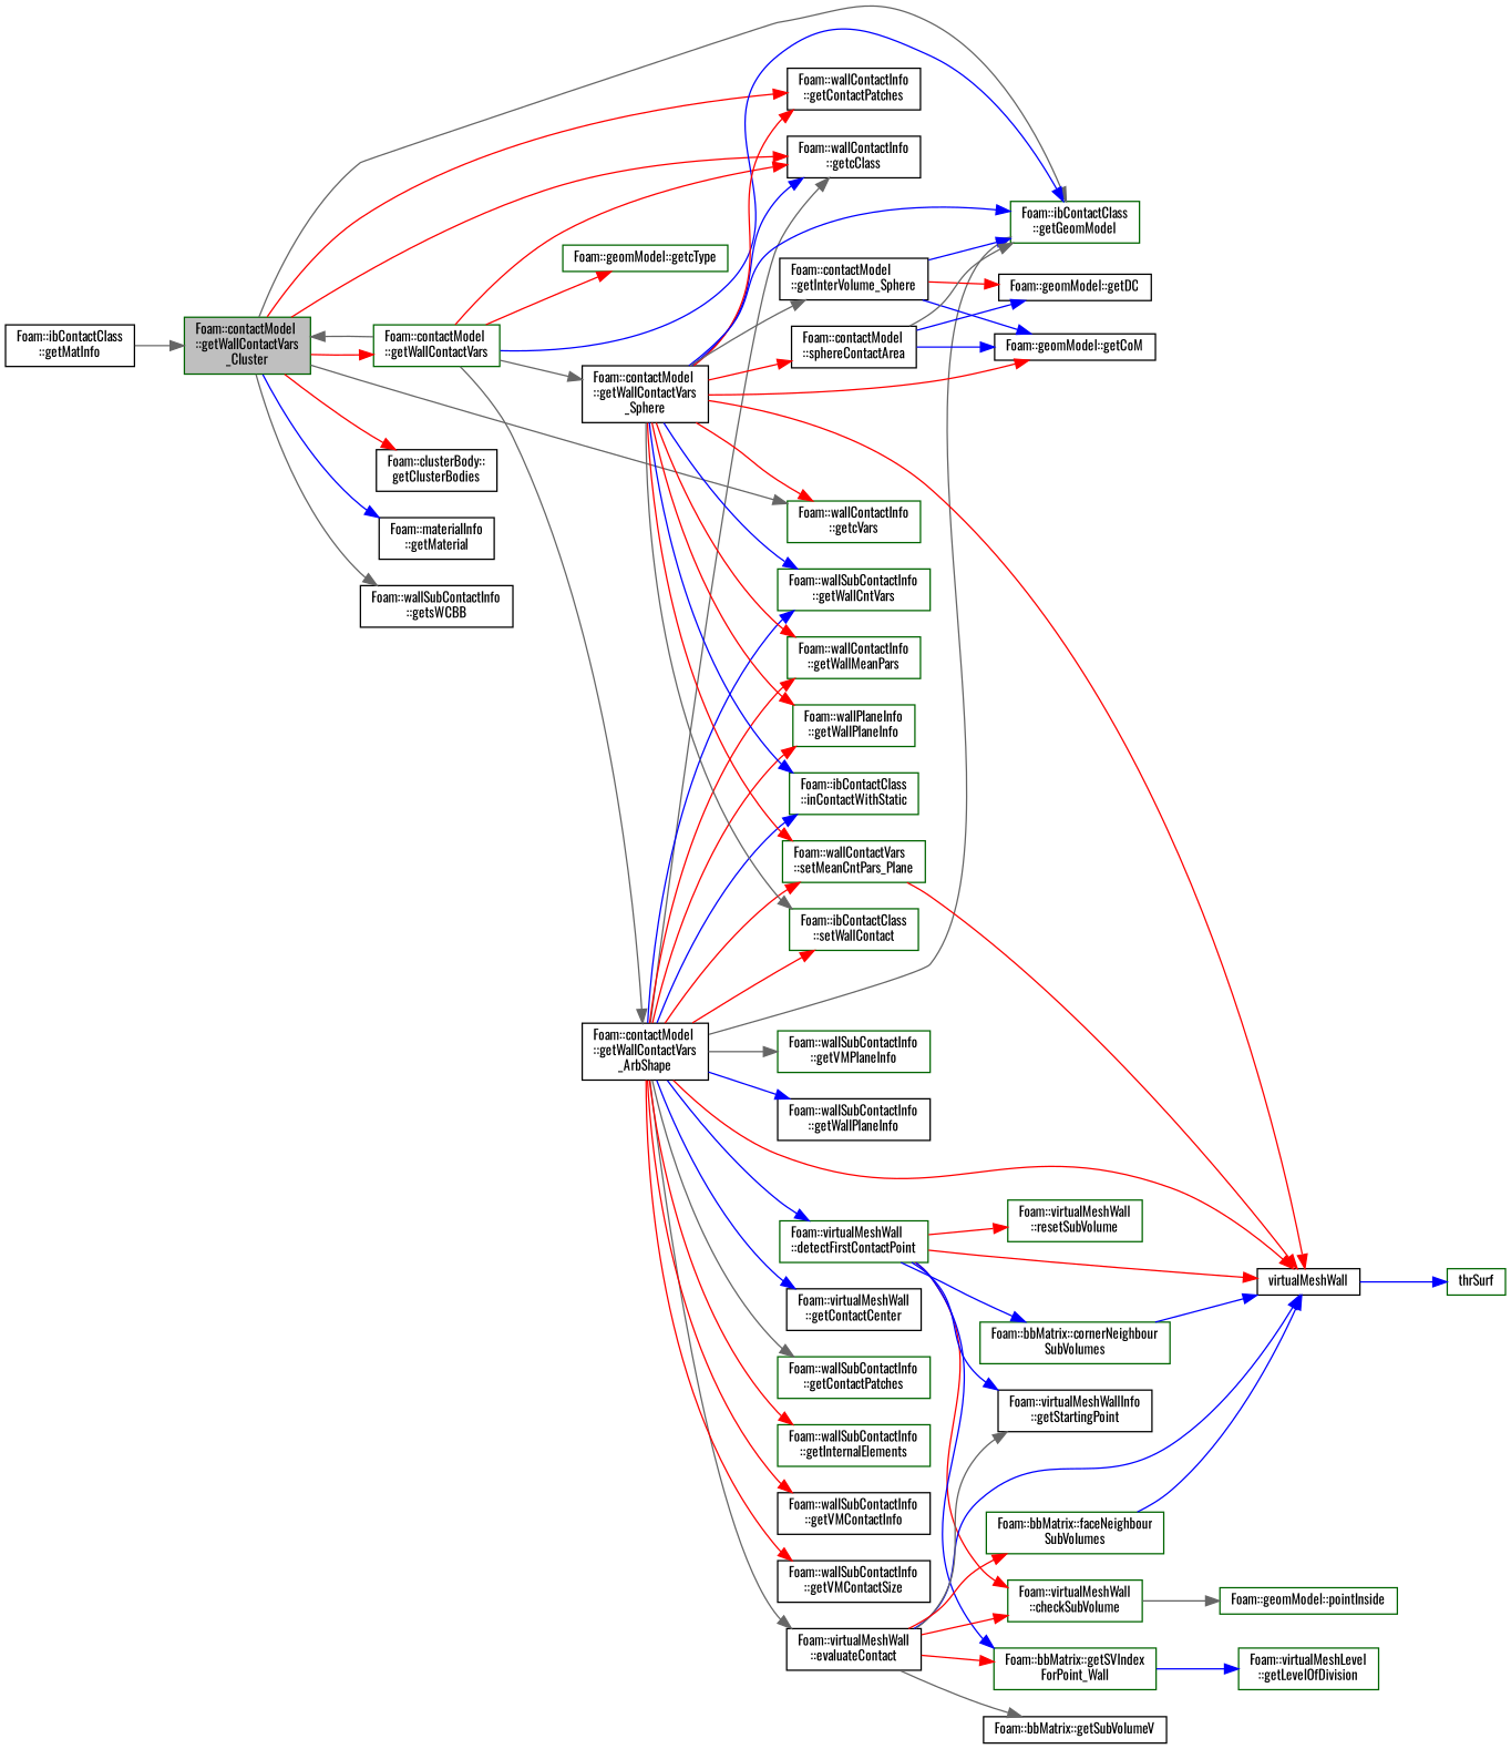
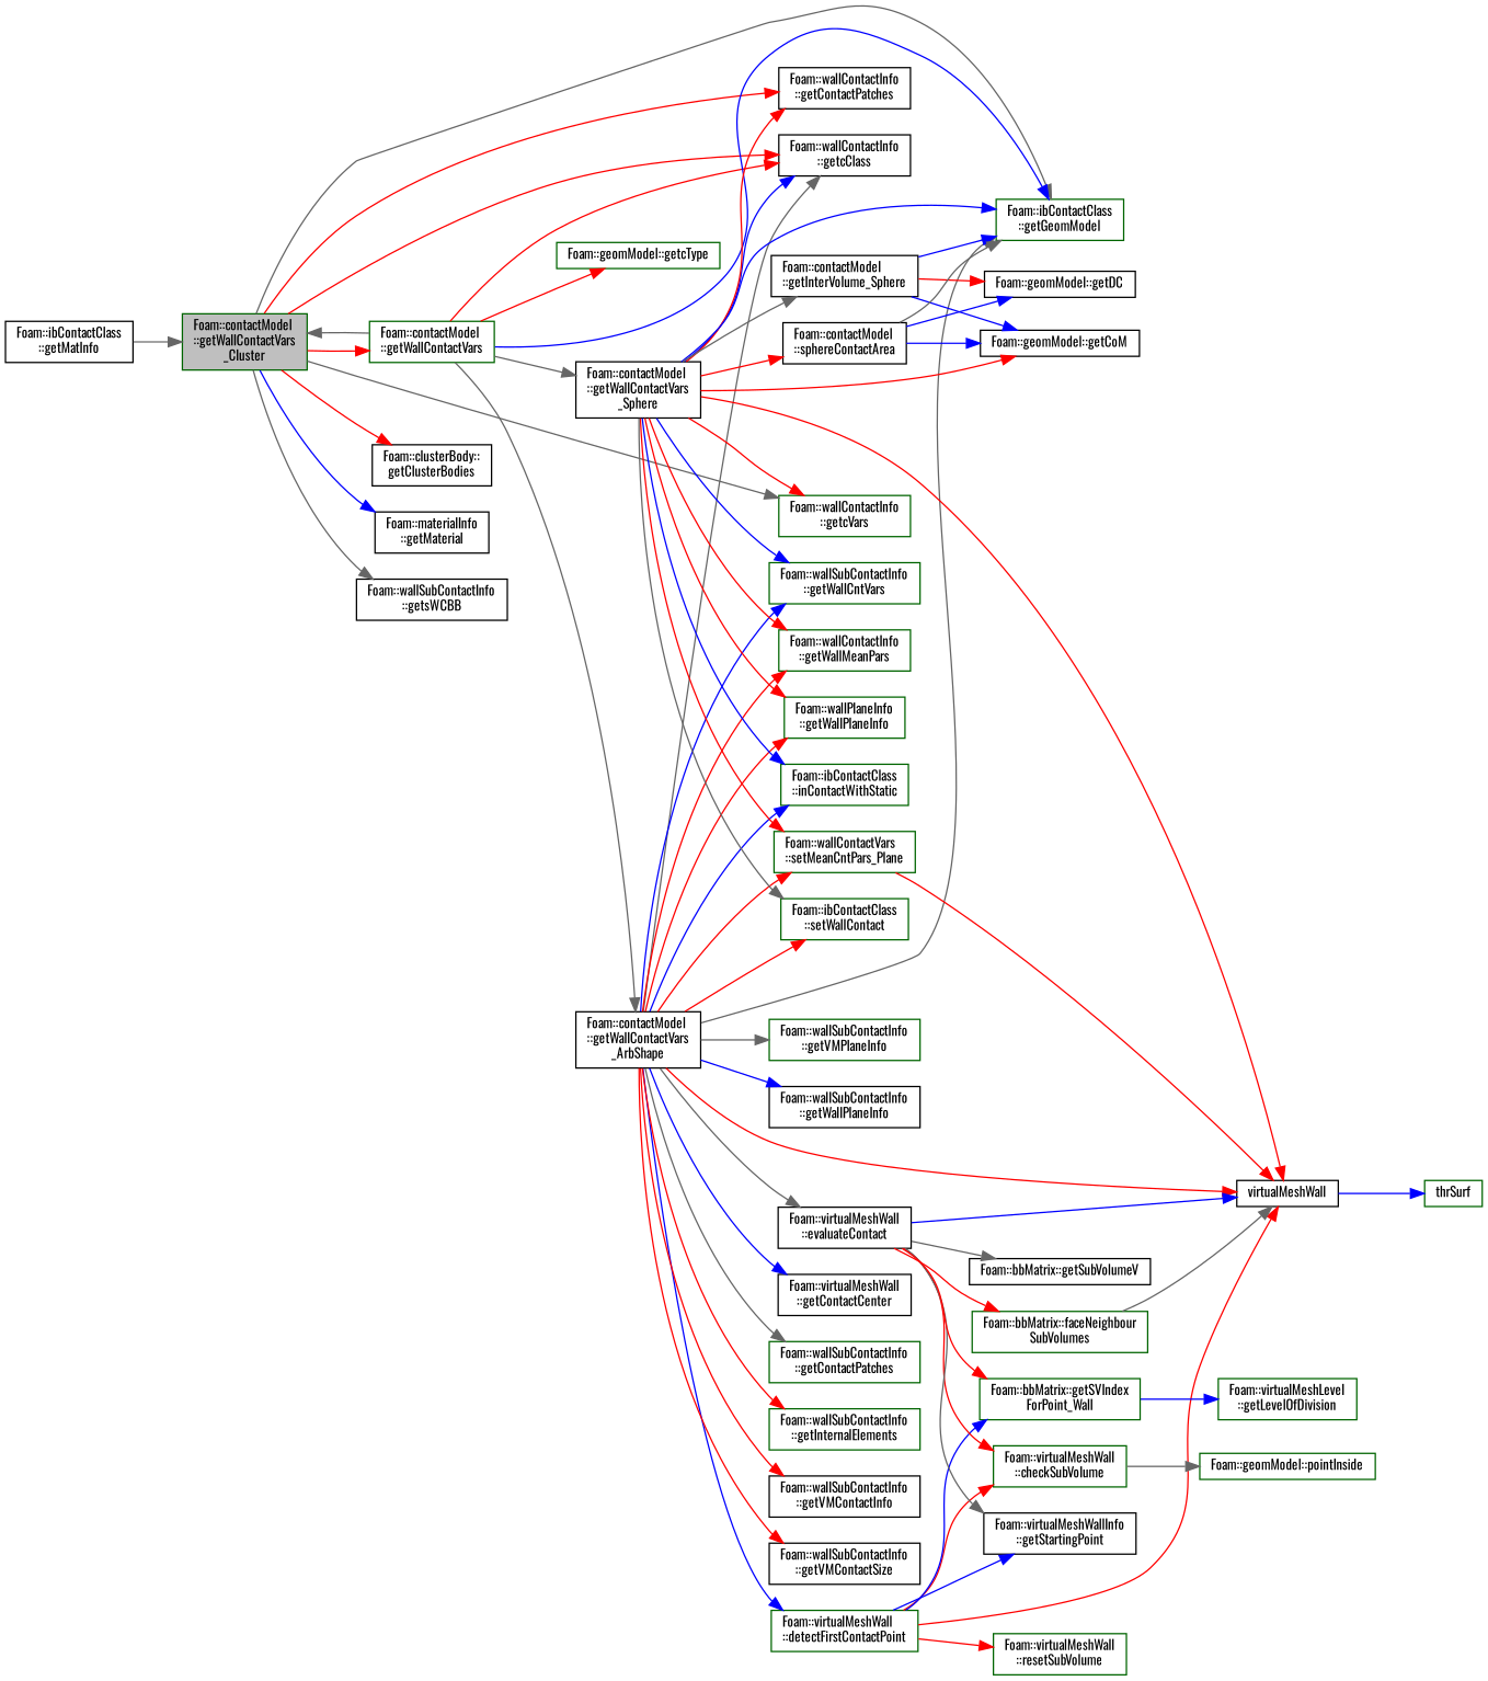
  digraph {
    fontname=Oswald
    rankdir=LR
    node [color=darkgreen fillcolor=white fontname=Oswald fontsize=10 shape=record style=filled]
    edge [color=red fontname=Oswald fontsize=10 labelfontname=Helvetica labelfontsize=10 style=solid]
    n1 [fillcolor=grey75 fontcolor=black height=0.2 label="Foam::contactModel\l::getWallContactVars\l_Cluster" width=0.4]
    n2 [color=black height=0.2 label="Foam::wallContactInfo\l::getcClass" width=0.4]
    n3 [color=black height=0.2 label="Foam::clusterBody::\lgetClusterBodies" width=0.4]
    n4 [color=black height=0.2 label="Foam::wallContactInfo\l::getContactPatches" width=0.4]
    n5 [height=0.2 label="Foam::wallContactInfo\l::getcVars" width=0.4]
    n6 [height=0.2 label="Foam::ibContactClass\l::getGeomModel" width=0.4]
    n7 [color=black height=0.2 label="Foam::materialInfo\l::getMaterial" width=0.4]
    n8 [color=black height=0.2 label="Foam::wallSubContactInfo\l::getsWCBB" width=0.4]
    n9 [height=0.2 label="Foam::contactModel\l::getWallContactVars" width=0.4]
    n10 [color=black height=0.2 label="Foam::ibContactClass\l::getMatInfo" width=0.4]
    n11 [height=0.2 label="Foam::geomModel::getcType" width=0.4]
    n12 [color=black height=0.2 label="Foam::contactModel\l::getWallContactVars\l_ArbShape" width=0.4]
    n13 [color=black height=0.2 label="Foam::contactModel\l::getWallContactVars\l_Sphere" width=0.4]
    n14 [height=0.2 label="Foam::virtualMeshWall\l::detectFirstContactPoint" width=0.4]
    n15 [color=black height=0.2 label=virtualMeshWall width=0.4]
    n16 [color=black height=0.2 label="Foam::virtualMeshWall\l::evaluateContact" width=0.4]
    n17 [color=black height=0.2 label="Foam::virtualMeshWall\l::getContactCenter" width=0.4]
    n18 [height=0.2 label="Foam::wallSubContactInfo\l::getContactPatches" width=0.4]
    n19 [height=0.2 label="Foam::wallSubContactInfo\l::getInternalElements" width=0.4]
    n20 [color=black height=0.2 label="Foam::wallSubContactInfo\l::getVMContactInfo" width=0.4]
    n21 [color=black height=0.2 label="Foam::wallSubContactInfo\l::getVMContactSize" width=0.4]
    n22 [height=0.2 label="Foam::wallSubContactInfo\l::getVMPlaneInfo" width=0.4]
    n23 [color=black height=0.2 label="Foam::wallSubContactInfo\l::getWallPlaneInfo" width=0.4]
    n24 [height=0.2 label="Foam::wallSubContactInfo\l::getWallCntVars" width=0.4]
    n25 [height=0.2 label="Foam::wallContactInfo\l::getWallMeanPars" width=0.4]
    n26 [height=0.2 label="Foam::wallPlaneInfo\l::getWallPlaneInfo" width=0.4]
    n27 [height=0.2 label="Foam::ibContactClass\l::inContactWithStatic" width=0.4]
    n28 [height=0.2 label="Foam::wallContactVars\l::setMeanCntPars_Plane" width=0.4]
    n29 [height=0.2 label="Foam::ibContactClass\l::setWallContact" width=0.4]
    n30 [color=black height=0.2 label="Foam::geomModel::getCoM" width=0.4]
    n31 [color=black height=0.2 label="Foam::contactModel\l::getInterVolume_Sphere" width=0.4]
    n32 [color=black height=0.2 label="Foam::contactModel\l::sphereContactArea" width=0.4]
    n33 [height=0.2 label="Foam::virtualMeshWall\l::checkSubVolume" width=0.4]
-   n34 [height=0.2 label="Foam::bbMatrix::cornerNeighbour\lSubVolumes" width=0.4]
    n35 [color=black height=0.2 label="Foam::virtualMeshWallInfo\l::getStartingPoint" width=0.4]
    n36 [height=0.2 label="Foam::bbMatrix::getSVIndex\lForPoint_Wall" width=0.4]
    n37 [height=0.2 label="Foam::virtualMeshWall\l::resetSubVolume" width=0.4]
    n38 [height=0.2 label=thrSurf width=0.4]
    n39 [height=0.2 label="Foam::bbMatrix::faceNeighbour\lSubVolumes" width=0.4]
    n40 [color=black height=0.2 label="Foam::bbMatrix::getSubVolumeV" width=0.4]
    n41 [height=0.2 label="Foam::geomModel::pointInside" width=0.4]
    n42 [height=0.2 label="Foam::virtualMeshLevel\l::getLevelOfDivision" width=0.4]
    n43 [color=black height=0.2 label="Foam::geomModel::getDC" width=0.4]
    n1 -> n2
    n1 -> n3
    n1 -> n4
    n1 -> n5 [color=gray40]
    n1 -> n6 [color=gray40]
    n1 -> n7 [color=blue]
    n1 -> n8 [color=gray40]
    n1 -> n9
    n9 -> n1 [color=gray40]
    n9 -> n2
    n9 -> n6 [color=blue]
    n9 -> n11
    n9 -> n12 [color=gray40]
    n9 -> n13 [color=gray40]
    n10 -> n1 [color=gray40]
    n12 -> n2 [color=gray40]
    n12 -> n6 [color=gray40]
    n12 -> n14 [color=blue]
    n12 -> n15
    n12 -> n16 [color=gray40]
    n12 -> n17 [color=blue]
    n12 -> n18 [color=gray40]
    n12 -> n19
    n12 -> n20
    n12 -> n21
    n12 -> n22 [color=gray40]
    n12 -> n23 [color=blue]
    n12 -> n24 [color=blue]
    n12 -> n25
    n12 -> n26
    n12 -> n27 [color=blue]
    n12 -> n28
    n12 -> n29
    n13 -> n2 [color=blue]
    n13 -> n4
    n13 -> n5
    n13 -> n6 [color=blue]
    n13 -> n15
    n13 -> n24 [color=blue]
    n13 -> n25
    n13 -> n26
    n13 -> n27 [color=blue]
    n13 -> n28
    n13 -> n29 [color=gray40]
    n13 -> n30
    n13 -> n31 [color=gray40]
    n13 -> n32
    n14 -> n15
    n14 -> n33
-   n14 -> n34 [color=blue]
    n14 -> n35 [color=blue]
    n14 -> n36 [color=blue]
    n14 -> n37
    n15 -> n38 [color=blue]
    n16 -> n15 [color=blue]
    n16 -> n33
    n16 -> n35 [color=gray40]
    n16 -> n36
    n16 -> n39
    n16 -> n40 [color=gray40]
    n28 -> n15
    n31 -> n6 [color=blue]
    n31 -> n30 [color=blue]
    n31 -> n43
    n32 -> n6 [color=gray40]
    n32 -> n30 [color=blue]
    n32 -> n43 [color=blue]
    n33 -> n41 [color=gray40]
-   n34 -> n15 [color=blue]
    n36 -> n42 [color=blue]
-   n39 -> n15 [color=blue]
+   n39 -> n15 [color=gray40]
  }
